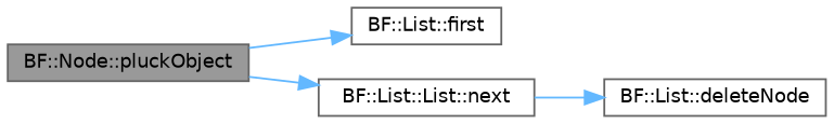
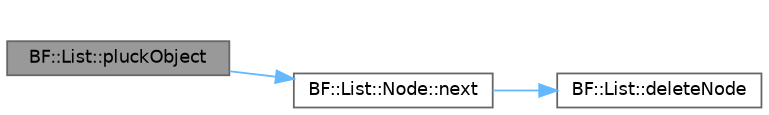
  digraph {
    rankdir=LR
    node [color=grey40 fillcolor=white fontname=Helvetica fontsize=10 shape=box style=filled]
    edge [color=steelblue1 fontname=Helvetica fontsize=10 labelfontname=Helvetica labelfontsize=10 style=solid]
-   n1 [color=gray40 fillcolor=grey60 fontcolor=black height=0.2 label="BF::Node::pluckObject" width=0.4]
-   n2 [height=0.2 label="BF::List::first" width=0.4]
-   n3 [height=0.2 label="BF::List::List::next" width=0.4]
+   n1 [color=gray40 fillcolor=grey60 fontcolor=black height=0.2 label="BF::List::pluckObject" width=0.4]
+   n3 [height=0.2 label="BF::List::Node::next" width=0.4]
    n4 [height=0.2 label="BF::List::deleteNode" width=0.4]
-   n1 -> n2
    n1 -> n3
    n3 -> n4
  }
